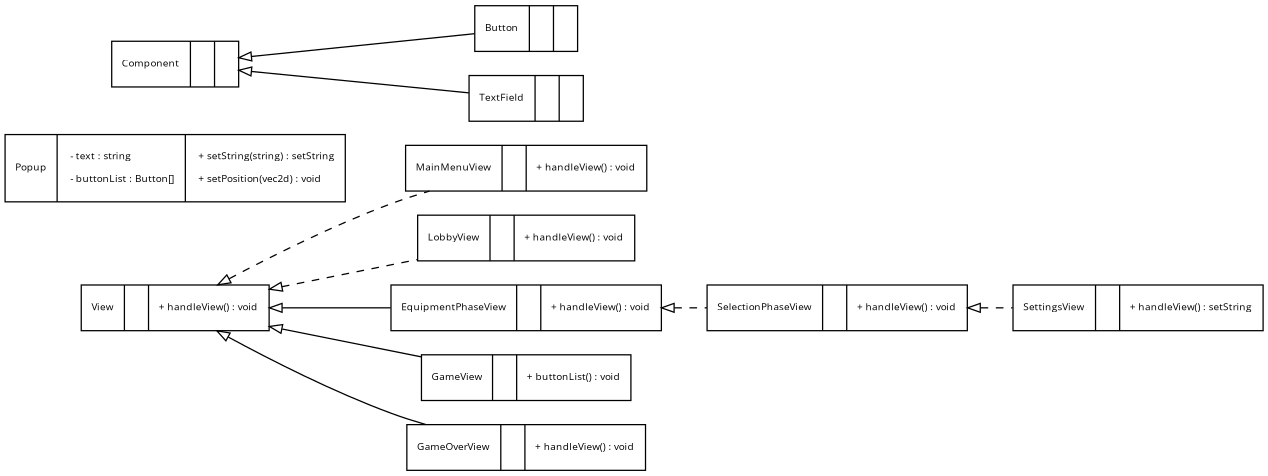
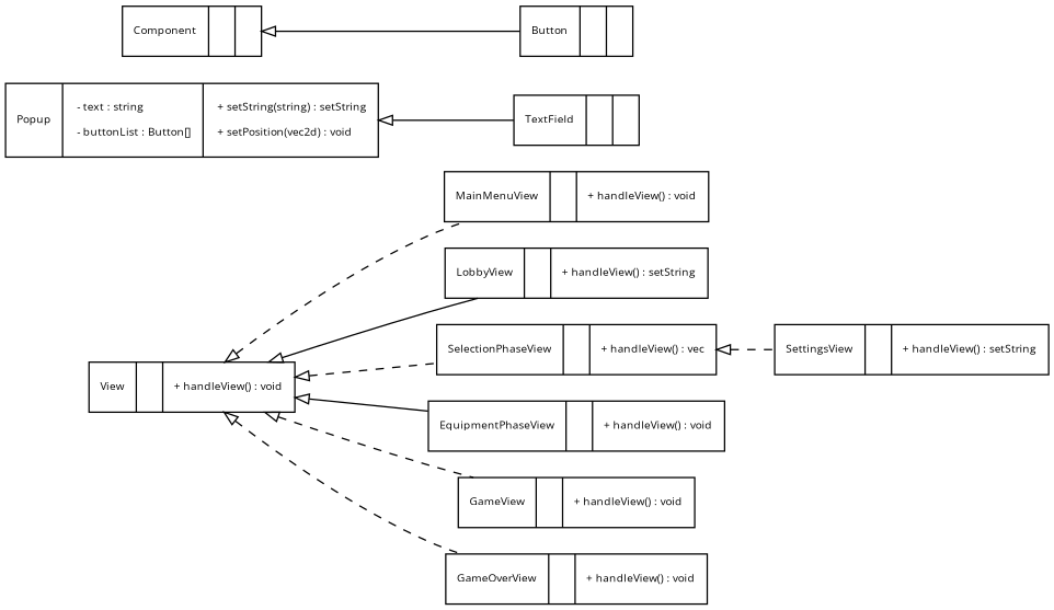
  digraph {
    fontname="Open Sans"
    fontsize=8
    rankdir=LR
    node [fontname="Open Sans" fontsize=8 shape=record]
    edge [arrowhead=diamond arrowtail=empty dir=back fontname="Open Sans" fontsize=8 labeldistance=1.5 style=solid]
    n1 [label="{View||+ handleView() : void}"]
    n2 [label="{MainMenuView||+ handleView() : void}"]
-   n3 [label="{LobbyView||+ handleView() : void}"]
-   n4 [label="{SelectionPhaseView||+ handleView() : void}"]
+   n3 [label="{LobbyView||+ handleView() : setString}"]
+   n4 [label="{SelectionPhaseView||+ handleView() : vec}"]
    n5 [label="{EquipmentPhaseView||+ handleView() : void}"]
-   n6 [label="{GameView||+ buttonList() : void}"]
+   n6 [label="{GameView||+ handleView() : void}"]
    n7 [label="{GameOverView||+ handleView() : void}"]
    n8 [label="{SettingsView||+ handleView() : setString}"]
    n9 [label="{Popup|\n            - text : string\l\n            - buttonList : Button[]\l\n            |\n            + setString(string) : setString\l\n            + setPosition(vec2d) : void\l\n            }"]
    n10 [label="{Component||}"]
    n11 [label="{Button||}"]
    n12 [label="{TextField||}"]
    n1 -> n2 [style=dashed]
-   n1 -> n3 [style=dashed]
-   n5 -> n4 [style=dashed]
+   n1 -> n3
+   n1 -> n4 [style=dashed]
    n1 -> n5
-   n1 -> n6
-   n1 -> n7
+   n1 -> n6 [style=dashed]
+   n1 -> n7 [style=dashed]
    n4 -> n8 [style=dashed]
    n10 -> n11
-   n10 -> n12
+   n9 -> n12
  }
